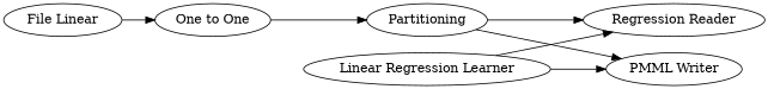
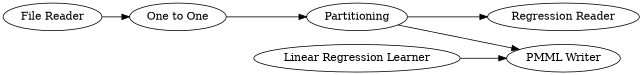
  digraph {
    rankdir=LR
-   n1 [label="File Linear"]
+   n1 [label="File Reader"]
    n2 [label="One to One"]
    n3 [label=Partitioning]
    n4 [label="Regression Reader"]
    n5 [label="PMML Writer"]
    n6 [label="Linear Regression Learner"]
    n1 -> n2
    n2 -> n3
    n3 -> n4
    n3 -> n5
-   n6 -> n4
    n6 -> n5
  }
